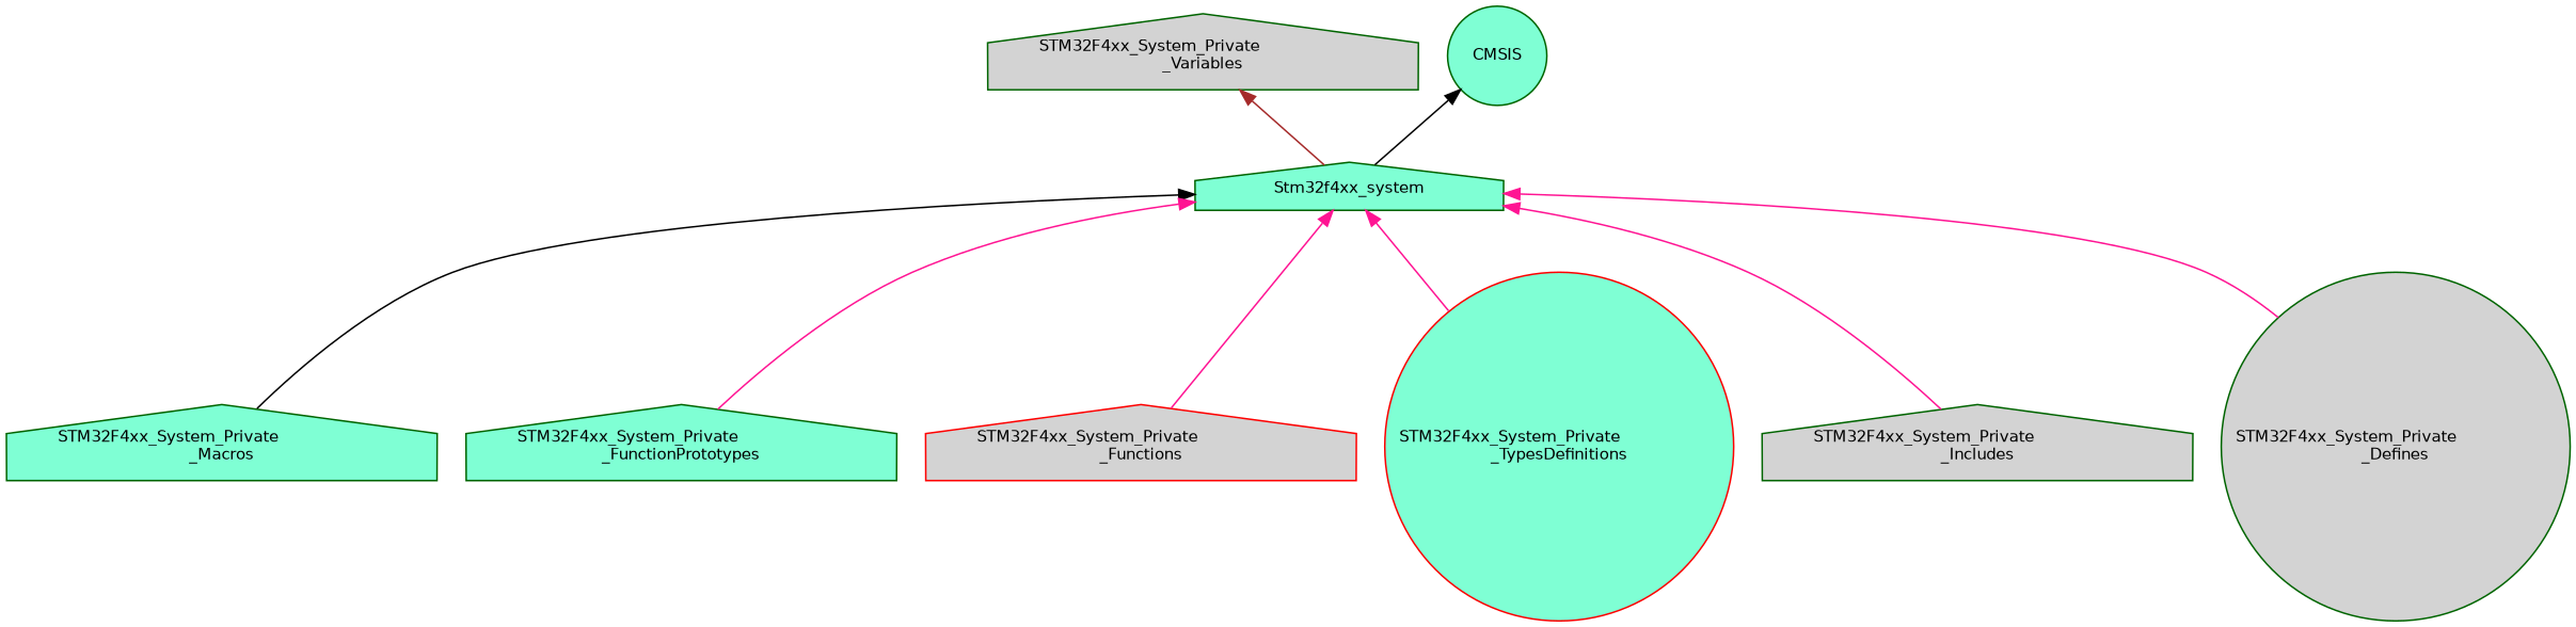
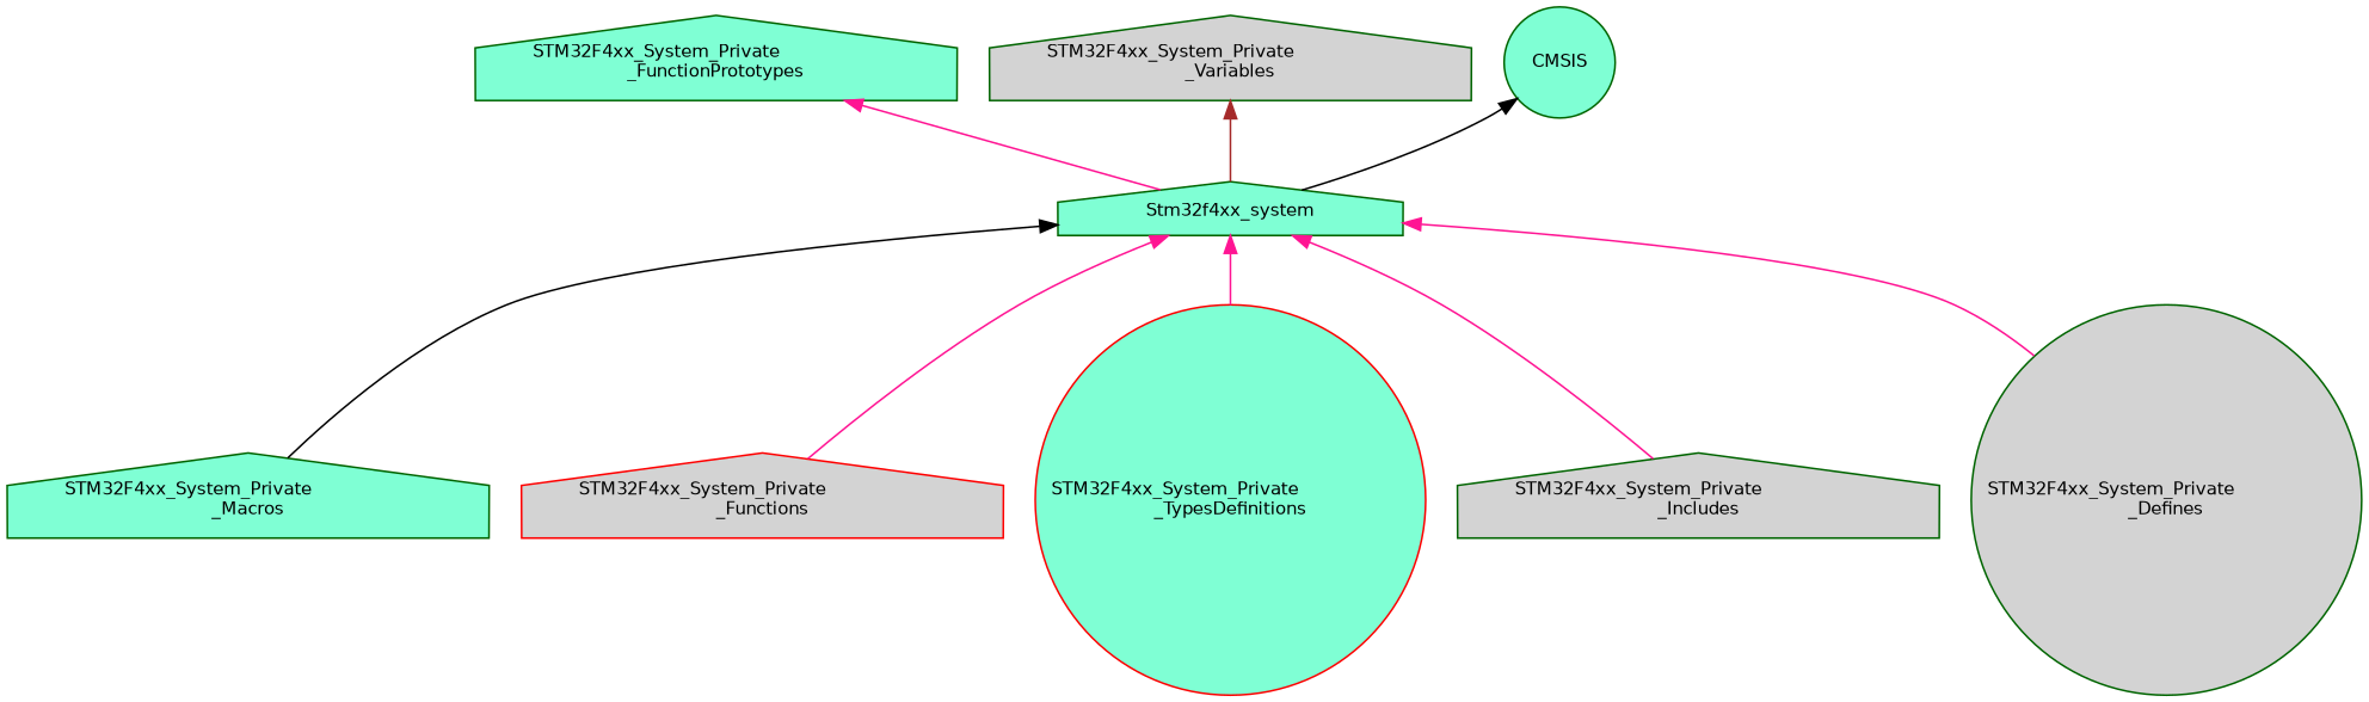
  digraph {
    rankdir=TB
    node [color=darkgreen fillcolor=aquamarine fontname=Helvetica fontsize=10 shape=house style=filled]
    edge [color=deeppink dir=back fontname=Helvetica fontsize=10 labelfontname=Helvetica labelfontsize=10 shape=plaintext style=solid]
    n1 [height=0.2 label="STM32F4xx_System_Private\l_Macros" width=0.4]
    n2 [height=0.2 label="STM32F4xx_System_Private\l_FunctionPrototypes" width=0.4]
    n3 [color=red fillcolor=lightgrey height=0.2 label="STM32F4xx_System_Private\l_Functions" width=0.4]
    n4 [fontcolor=black height=0.2 label=Stm32f4xx_system width=0.4]
    n5 [color=red height=0.2 label="STM32F4xx_System_Private\l_TypesDefinitions" shape=circle width=0.4]
    n6 [fillcolor=lightgrey height=0.2 label="STM32F4xx_System_Private\l_Includes" width=0.4]
    n7 [fillcolor=lightgrey height=0.2 label="STM32F4xx_System_Private\l_Defines" shape=circle width=0.4]
    n8 [fillcolor=lightgrey height=0.2 label="STM32F4xx_System_Private\l_Variables" width=0.4]
    n9 [height=0.2 label=CMSIS shape=circle width=0.4]
    n4 -> n1 [color=black]
-   n4 -> n2
+   n2 -> n4
    n4 -> n3
    n4 -> n5
    n4 -> n6
    n4 -> n7
    n8 -> n4 [color=brown]
    n9 -> n4 [color=black]
  }
